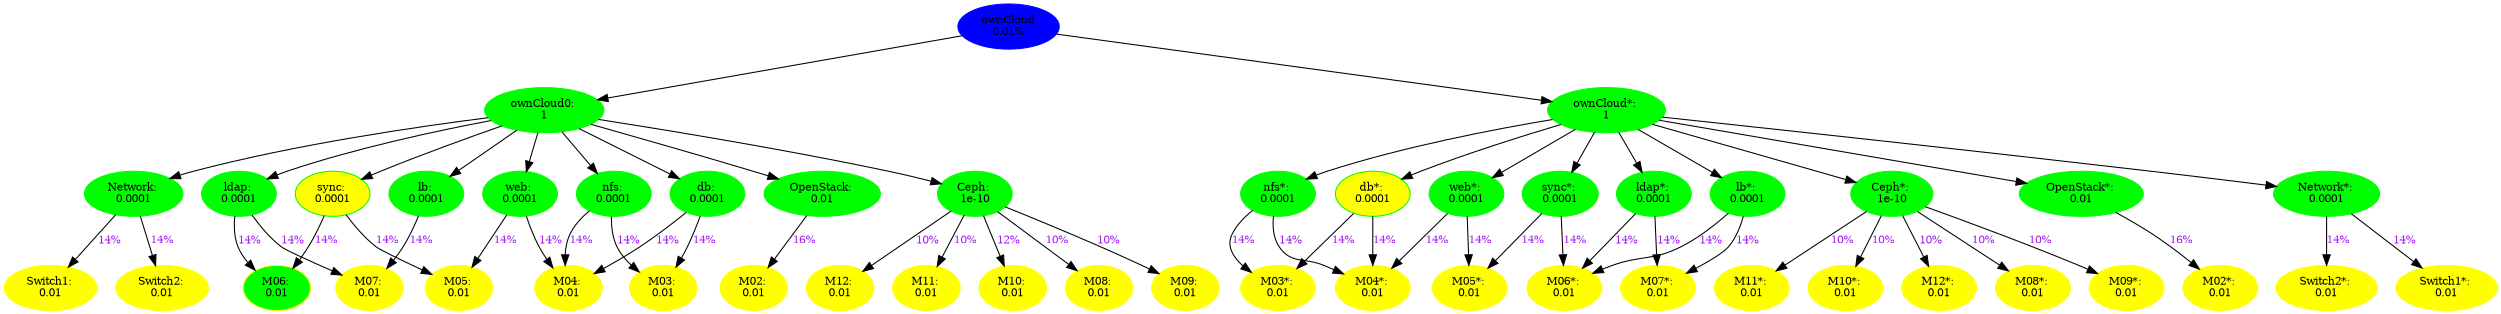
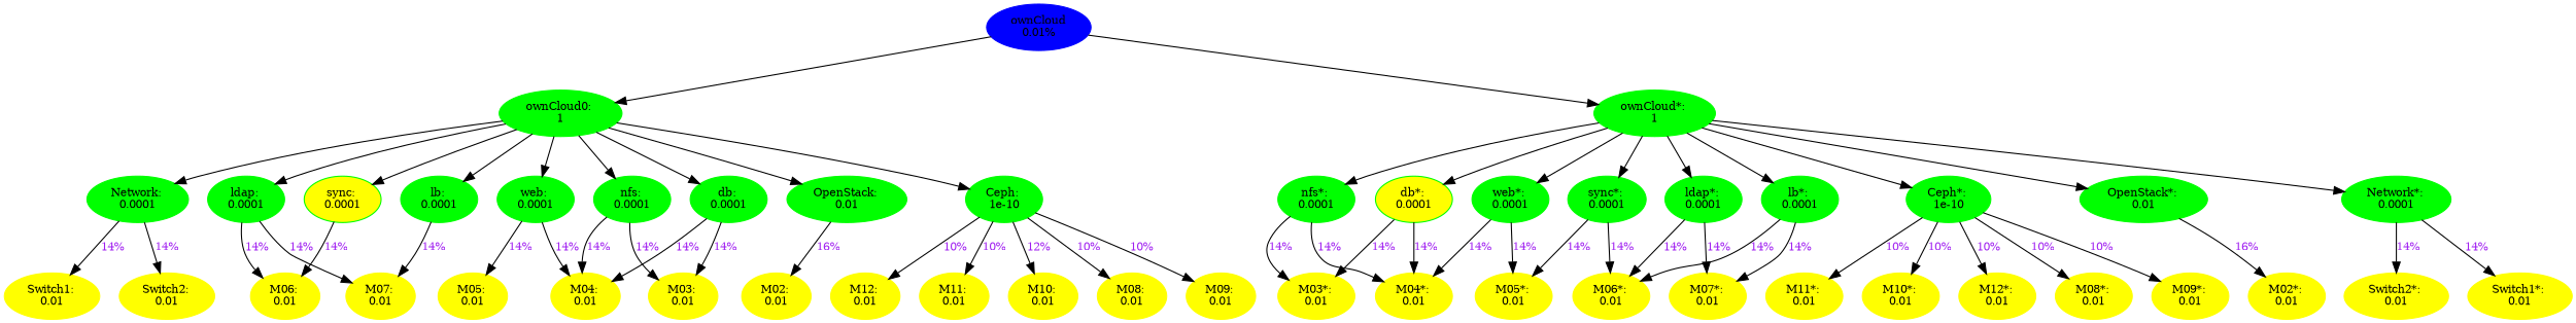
  strict digraph {
    node [color=yellow fontsize=10.0 style=filled]
    edge [fontcolor=purple fontsize=10.0]
    n1 [color=green height=0.5 label="Network: \n0.0001" width=1.1403]
    n2 [height=0.5 label="Switch2: \n0.01" width=1.086]
    n3 [height=0.5 label="Switch1: \n0.01" width=1.086]
    n4 [color=green height=0.5 label="ownCloud0: \n1" width=1.4272]
    n5 [color=green fillcolor=yellow height=0.5 label="sync: \n0.0001" width=0.75]
    n6 [color=green height=0.5 label="OpenStack: \n0.01" width=1.3586]
    n7 [color=green height=0.5 label="Ceph: \n1e-10" width=0.79928]
    n8 [color=green height=0.5 label="web: \n0.0001" width=0.75]
    n9 [color=green height=0.5 label="lb: \n0.0001" width=0.75]
    n10 [color=green height=0.5 label="ldap: \n0.0001" width=0.75]
    n11 [color=green height=0.5 label="db: \n0.0001" width=0.75]
    n12 [color=green height=0.5 label="nfs: \n0.0001" width=0.75]
-   n13 [height=0.5 label="M06: \n0.01" width=0.75 fillcolor=green]
+   n13 [height=0.5 label="M06: \n0.01" width=0.75]
    n14 [height=0.5 label="M05: \n0.01" width=0.75]
    n15 [height=0.5 label="M02: \n0.01" width=0.75]
    n16 [height=0.5 label="M08: \n0.01" width=0.75]
    n17 [height=0.5 label="M09: \n0.01" width=0.75]
    n18 [height=0.5 label="M12: \n0.01" width=0.75]
    n19 [height=0.5 label="M11: \n0.01" width=0.75]
    n20 [height=0.5 label="M10: \n0.01" width=0.75]
    n21 [height=0.5 label="M04: \n0.01" width=0.75]
    n22 [height=0.5 label="M07: \n0.01" width=0.75]
    n23 [height=0.5 label="M03: \n0.01" width=0.75]
    n24 [color=green height=0.5 label="nfs*: \n0.0001" width=0.75]
    n25 [height=0.5 label="M03*: \n0.01" width=0.86765]
    n26 [height=0.5 label="M04*: \n0.01" width=0.86765]
    n27 [color=green height=0.5 label="Ceph*: \n1e-10" width=0.9221]
    n28 [height=0.5 label="M08*: \n0.01" width=0.86765]
    n29 [height=0.5 label="M09*: \n0.01" width=0.86765]
    n30 [height=0.5 label="M11*: \n0.01" width=0.85865]
    n31 [height=0.5 label="M10*: \n0.01" width=0.86765]
    n32 [height=0.5 label="M12*: \n0.01" width=0.86765]
    n33 [color=green height=0.5 label="OpenStack*: \n0.01" width=1.4814]
    n34 [height=0.5 label="M02*: \n0.01" width=0.86765]
    n35 [color=green height=0.5 label="ownCloud*: \n1" width=1.4272]
    n36 [color=green height=0.5 label="lb*: \n0.0001" width=0.75]
    n37 [color=green height=0.5 label="sync*: \n0.0001" width=0.85385]
    n38 [color=green fillcolor=yellow height=0.5 label="db*: \n0.0001" width=0.75]
    n39 [color=green height=0.5 label="web*: \n0.0001" width=0.81283]
    n40 [color=green height=0.5 label="Network*: \n0.0001" width=1.2631]
    n41 [color=green height=0.5 label="ldap*: \n0.0001" width=0.8265]
    n42 [height=0.5 label="M07*: \n0.01" width=0.86765]
    n43 [height=0.5 label="M06*: \n0.01" width=0.86765]
    n44 [height=0.5 label="M05*: \n0.01" width=0.86765]
    n45 [height=0.5 label="Switch1*: \n0.01" width=1.2088]
    n46 [height=0.5 label="Switch2*: \n0.01" width=1.2088]
    n47 [color=blue height=0.5 label="ownCloud\n0.01%" width=1.3044]
    n1 -> n2 [label="14%"]
    n1 -> n3 [label="14%"]
    n4 -> n1 [fontsize=10]
    n4 -> n5 [fontsize=10]
    n4 -> n6 [fontsize=10]
    n4 -> n7 [fontsize=10]
    n4 -> n8 [fontsize=10]
    n4 -> n9 [fontsize=10]
    n4 -> n10 [fontsize=10]
    n4 -> n11 [fontsize=10]
    n4 -> n12 [fontsize=10]
    n5 -> n13 [label="14%"]
-   n5 -> n14 [label="14%"]
    n6 -> n15 [label="16%"]
    n7 -> n16 [label="10%"]
    n7 -> n17 [label="10%"]
    n7 -> n18 [label="10%"]
    n7 -> n19 [label="10%"]
    n7 -> n20 [label="12%"]
    n8 -> n14 [label="14%"]
    n8 -> n21 [label="14%"]
    n9 -> n22 [label="14%"]
    n10 -> n13 [label="14%"]
    n10 -> n22 [label="14%"]
    n11 -> n21 [label="14%"]
    n11 -> n23 [label="14%"]
    n12 -> n21 [label="14%"]
    n12 -> n23 [label="14%"]
    n24 -> n25 [label="14%"]
    n24 -> n26 [label="14%"]
    n27 -> n28 [label="10%"]
    n27 -> n29 [label="10%"]
    n27 -> n30 [label="10%"]
    n27 -> n31 [label="10%"]
    n27 -> n32 [label="10%"]
    n33 -> n34 [label="16%"]
    n35 -> n24 [fontsize=10]
    n35 -> n27 [fontsize=10]
    n35 -> n33 [fontsize=10]
    n35 -> n36 [fontsize=10]
    n35 -> n37 [fontsize=10]
    n35 -> n38 [fontsize=10]
    n35 -> n39 [fontsize=10]
    n35 -> n40 [fontsize=10]
    n35 -> n41 [fontsize=10]
    n36 -> n42 [label="14%"]
    n36 -> n43 [label="14%"]
    n37 -> n43 [label="14%"]
    n37 -> n44 [label="14%"]
    n38 -> n25 [label="14%"]
    n38 -> n26 [label="14%"]
    n39 -> n26 [label="14%"]
    n39 -> n44 [label="14%"]
    n40 -> n45 [label="14%"]
    n40 -> n46 [label="14%"]
    n41 -> n42 [label="14%"]
    n41 -> n43 [label="14%"]
    n47 -> n4 [fontsize=10]
    n47 -> n35 [fontsize=10]
  }
